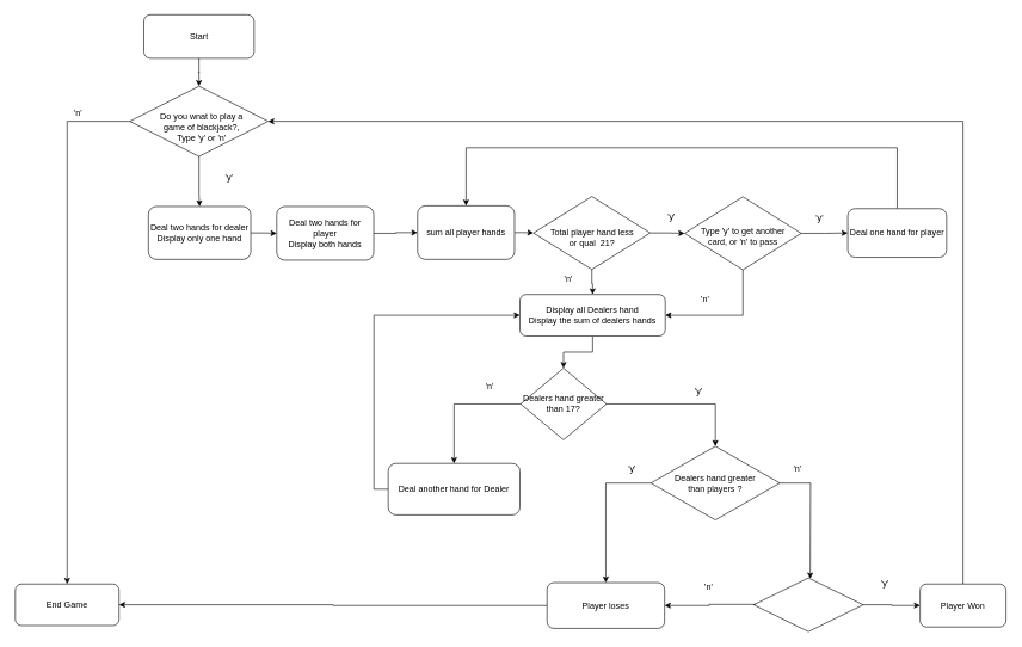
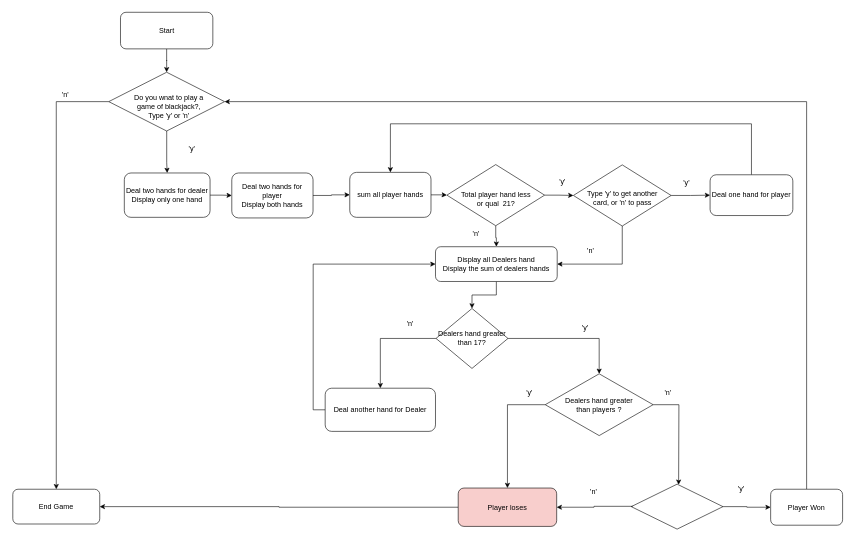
  <mxCell id="0" />
  <mxCell id="1" parent="0" />
  <mxCell id="2" style="edgeStyle=orthogonalEdgeStyle;rounded=0;orthogonalLoop=1;jettySize=auto;html=1;entryX=0.5;entryY=0;entryDx=0;entryDy=0;" edge="1" parent="1" source="3" target="7"><mxGeometry relative="1" as="geometry" /></mxCell>
  <mxCell id="3" value="Start" style="rounded=1;whiteSpace=wrap;html=1;" vertex="1" parent="1"><mxGeometry x="199.62" y="20" width="154" height="61" as="geometry" /></mxCell>
  <mxCell id="4" value="End Game" style="rounded=1;whiteSpace=wrap;html=1;" vertex="1" parent="1"><mxGeometry x="20" y="815.5" width="145" height="58" as="geometry" /></mxCell>
  <mxCell id="5" style="edgeStyle=orthogonalEdgeStyle;rounded=0;orthogonalLoop=1;jettySize=auto;html=1;entryX=0.5;entryY=0;entryDx=0;entryDy=0;" edge="1" parent="1" source="7" target="4"><mxGeometry relative="1" as="geometry" /></mxCell>
  <mxCell id="6" style="edgeStyle=orthogonalEdgeStyle;rounded=0;orthogonalLoop=1;jettySize=auto;html=1;entryX=0.5;entryY=0;entryDx=0;entryDy=0;" edge="1" parent="1" source="7" target="10"><mxGeometry relative="1" as="geometry"><mxPoint x="470" y="169" as="targetPoint" /><Array as="points"><mxPoint x="277" y="271" /><mxPoint x="278" y="271" /></Array></mxGeometry></mxCell>
  <mxCell id="7" value="" style="rhombus;whiteSpace=wrap;html=1;" vertex="1" parent="1"><mxGeometry x="180" y="120" width="193.25" height="98" as="geometry" /></mxCell>
  <mxCell id="8" value="Do you wnat to play a game of blackjack?, Type 'y' or 'n'" style="text;html=1;strokeColor=none;fillColor=none;align=center;verticalAlign=middle;whiteSpace=wrap;rounded=0;" vertex="1" parent="1"><mxGeometry x="214" y="170" width="132.75" height="14" as="geometry" /></mxCell>
  <mxCell id="9" style="edgeStyle=orthogonalEdgeStyle;rounded=0;orthogonalLoop=1;jettySize=auto;html=1;" edge="1" parent="1" source="10" target="22"><mxGeometry relative="1" as="geometry" /></mxCell>
  <mxCell id="10" value="Deal two hands for dealer &lt;br&gt;Display only one hand" style="rounded=1;whiteSpace=wrap;html=1;" vertex="1" parent="1"><mxGeometry x="206" y="288" width="143" height="74" as="geometry" /></mxCell>
  <mxCell id="11" value="'n'" style="text;html=1;strokeColor=none;fillColor=none;align=center;verticalAlign=middle;whiteSpace=wrap;rounded=0;" vertex="1" parent="1"><mxGeometry x="78" y="144" width="60" height="26" as="geometry" /></mxCell>
  <mxCell id="12" value="'y'" style="text;html=1;strokeColor=none;fillColor=none;align=center;verticalAlign=middle;whiteSpace=wrap;rounded=0;" vertex="1" parent="1"><mxGeometry x="289" y="235" width="60" height="26" as="geometry" /></mxCell>
  <mxCell id="13" style="edgeStyle=orthogonalEdgeStyle;rounded=0;orthogonalLoop=1;jettySize=auto;html=1;entryX=0;entryY=0.5;entryDx=0;entryDy=0;" edge="1" parent="1" source="15" target="50"><mxGeometry relative="1" as="geometry" /></mxCell>
  <mxCell id="14" style="edgeStyle=orthogonalEdgeStyle;rounded=0;orthogonalLoop=1;jettySize=auto;html=1;entryX=0.5;entryY=0;entryDx=0;entryDy=0;" edge="1" parent="1" source="15" target="18"><mxGeometry relative="1" as="geometry" /></mxCell>
  <mxCell id="15" value="" style="rhombus;whiteSpace=wrap;html=1;" vertex="1" parent="1"><mxGeometry x="744" y="274" width="163" height="102" as="geometry" /></mxCell>
  <mxCell id="16" value="Total player hand less or qual&amp;nbsp; 21?" style="text;html=1;strokeColor=none;fillColor=none;align=center;verticalAlign=middle;whiteSpace=wrap;rounded=0;" vertex="1" parent="1"><mxGeometry x="760.5" y="316" width="130" height="32" as="geometry" /></mxCell>
  <mxCell id="17" style="edgeStyle=orthogonalEdgeStyle;rounded=0;orthogonalLoop=1;jettySize=auto;html=1;entryX=0.5;entryY=0;entryDx=0;entryDy=0;" edge="1" parent="1" source="18" target="25"><mxGeometry relative="1" as="geometry" /></mxCell>
  <mxCell id="18" value="Display all Dealers hand&lt;br&gt;Display the sum of dealers hands" style="rounded=1;whiteSpace=wrap;html=1;" vertex="1" parent="1"><mxGeometry x="725" y="411" width="203" height="58" as="geometry" /></mxCell>
  <mxCell id="19" style="edgeStyle=orthogonalEdgeStyle;rounded=0;orthogonalLoop=1;jettySize=auto;html=1;entryX=0.5;entryY=0;entryDx=0;entryDy=0;exitX=0.5;exitY=0;exitDx=0;exitDy=0;" edge="1" parent="1" source="20" target="47"><mxGeometry relative="1" as="geometry"><Array as="points"><mxPoint x="1252" y="206" /><mxPoint x="650" y="206" /></Array></mxGeometry></mxCell>
  <mxCell id="20" value="Deal one hand for player" style="rounded=1;whiteSpace=wrap;html=1;" vertex="1" parent="1"><mxGeometry x="1183" y="291" width="138" height="68" as="geometry" /></mxCell>
  <mxCell id="21" style="edgeStyle=orthogonalEdgeStyle;rounded=0;orthogonalLoop=1;jettySize=auto;html=1;" edge="1" parent="1" source="22" target="47"><mxGeometry relative="1" as="geometry" /></mxCell>
  <mxCell id="22" value="Deal two hands for player&lt;br&gt;Display both hands" style="rounded=1;whiteSpace=wrap;html=1;" vertex="1" parent="1"><mxGeometry x="385.25" y="288" width="135.5" height="75" as="geometry" /></mxCell>
  <mxCell id="23" style="edgeStyle=orthogonalEdgeStyle;rounded=0;orthogonalLoop=1;jettySize=auto;html=1;entryX=0.5;entryY=0;entryDx=0;entryDy=0;exitX=0;exitY=0.5;exitDx=0;exitDy=0;" edge="1" parent="1" source="25" target="27"><mxGeometry relative="1" as="geometry"><mxPoint x="131" y="695" as="targetPoint" /><Array as="points"><mxPoint x="633" y="564" /></Array></mxGeometry></mxCell>
  <mxCell id="24" style="edgeStyle=orthogonalEdgeStyle;rounded=0;orthogonalLoop=1;jettySize=auto;html=1;exitX=1;exitY=0.5;exitDx=0;exitDy=0;entryX=0.5;entryY=0;entryDx=0;entryDy=0;" edge="1" parent="1" source="25" target="30"><mxGeometry relative="1" as="geometry" /></mxCell>
  <mxCell id="25" value="Dealers hand greater than 17?" style="rhombus;whiteSpace=wrap;html=1;" vertex="1" parent="1"><mxGeometry x="725.88" y="514" width="120" height="100" as="geometry" /></mxCell>
  <mxCell id="26" style="edgeStyle=orthogonalEdgeStyle;rounded=0;orthogonalLoop=1;jettySize=auto;html=1;entryX=0;entryY=0.5;entryDx=0;entryDy=0;exitX=0;exitY=0.5;exitDx=0;exitDy=0;" edge="1" parent="1" source="27" target="18"><mxGeometry relative="1" as="geometry" /></mxCell>
  <mxCell id="27" value="Deal another hand for Dealer" style="rounded=1;whiteSpace=wrap;html=1;" vertex="1" parent="1"><mxGeometry x="541" y="647" width="184" height="72" as="geometry" /></mxCell>
  <mxCell id="28" style="edgeStyle=orthogonalEdgeStyle;rounded=0;orthogonalLoop=1;jettySize=auto;html=1;entryX=0.5;entryY=0;entryDx=0;entryDy=0;" edge="1" parent="1" source="30" target="33"><mxGeometry relative="1" as="geometry"><Array as="points"><mxPoint x="845" y="675" /></Array></mxGeometry></mxCell>
  <mxCell id="29" style="edgeStyle=orthogonalEdgeStyle;rounded=0;orthogonalLoop=1;jettySize=auto;html=1;exitX=1;exitY=0.5;exitDx=0;exitDy=0;" edge="1" parent="1" source="30"><mxGeometry relative="1" as="geometry"><mxPoint x="1130.5" y="808" as="targetPoint" /></mxGeometry></mxCell>
  <mxCell id="30" value="" style="rhombus;whiteSpace=wrap;html=1;" vertex="1" parent="1"><mxGeometry x="908" y="623" width="180" height="103" as="geometry" /></mxCell>
  <mxCell id="31" value="Dealers hand greater than players ?" style="text;html=1;strokeColor=none;fillColor=none;align=center;verticalAlign=middle;whiteSpace=wrap;rounded=0;" vertex="1" parent="1"><mxGeometry x="933" y="658.5" width="130" height="32" as="geometry" /></mxCell>
  <mxCell id="32" style="edgeStyle=orthogonalEdgeStyle;rounded=0;orthogonalLoop=1;jettySize=auto;html=1;entryX=1;entryY=0.5;entryDx=0;entryDy=0;" edge="1" parent="1" source="33" target="4"><mxGeometry relative="1" as="geometry" /></mxCell>
- <mxCell id="33" value="Player loses" style="rounded=1;whiteSpace=wrap;html=1;" vertex="1" parent="1"><mxGeometry x="762.88" y="813.5" width="164.25" height="64" as="geometry" /></mxCell>
+ <mxCell id="33" value="Player loses" style="rounded=1;whiteSpace=wrap;html=1;fillColor=#f8cecc;" vertex="1" parent="1"><mxGeometry x="762.88" y="813.5" width="164.25" height="64" as="geometry" /></mxCell>
  <mxCell id="34" value="" style="rhombus;whiteSpace=wrap;html=1;" vertex="1" parent="1"><mxGeometry x="1051.5" y="807" width="153" height="75" as="geometry" /></mxCell>
  <mxCell id="35" style="edgeStyle=orthogonalEdgeStyle;rounded=0;orthogonalLoop=1;jettySize=auto;html=1;entryX=1;entryY=0.5;entryDx=0;entryDy=0;exitX=0.016;exitY=0.493;exitDx=0;exitDy=0;exitPerimeter=0;" edge="1" parent="1" source="34" target="33"><mxGeometry relative="1" as="geometry" /></mxCell>
  <mxCell id="36" style="edgeStyle=orthogonalEdgeStyle;rounded=0;orthogonalLoop=1;jettySize=auto;html=1;entryX=0;entryY=0.5;entryDx=0;entryDy=0;exitX=1;exitY=0.5;exitDx=0;exitDy=0;" edge="1" parent="1" source="34" target="38"><mxGeometry relative="1" as="geometry" /></mxCell>
  <mxCell id="37" style="edgeStyle=orthogonalEdgeStyle;rounded=0;orthogonalLoop=1;jettySize=auto;html=1;entryX=1;entryY=0.5;entryDx=0;entryDy=0;" edge="1" parent="1" source="38" target="7"><mxGeometry relative="1" as="geometry"><Array as="points"><mxPoint x="1344" y="169" /></Array></mxGeometry></mxCell>
  <mxCell id="38" value="Player Won" style="rounded=1;whiteSpace=wrap;html=1;" vertex="1" parent="1"><mxGeometry x="1284" y="815.5" width="120" height="60" as="geometry" /></mxCell>
  <mxCell id="39" value="'y'" style="text;html=1;strokeColor=none;fillColor=none;align=center;verticalAlign=middle;whiteSpace=wrap;rounded=0;" vertex="1" parent="1"><mxGeometry x="1114" y="291" width="60" height="26" as="geometry" /></mxCell>
  <mxCell id="40" value="'y'" style="text;html=1;strokeColor=none;fillColor=none;align=center;verticalAlign=middle;whiteSpace=wrap;rounded=0;" vertex="1" parent="1"><mxGeometry x="945.25" y="533" width="60" height="26" as="geometry" /></mxCell>
  <mxCell id="41" value="'y'" style="text;html=1;strokeColor=none;fillColor=none;align=center;verticalAlign=middle;whiteSpace=wrap;rounded=0;" vertex="1" parent="1"><mxGeometry x="1204.5" y="802" width="60" height="26" as="geometry" /></mxCell>
  <mxCell id="42" value="'y'" style="text;html=1;strokeColor=none;fillColor=none;align=center;verticalAlign=middle;whiteSpace=wrap;rounded=0;" vertex="1" parent="1"><mxGeometry x="852" y="642" width="60" height="26" as="geometry" /></mxCell>
  <mxCell id="43" value="'n'" style="text;html=1;strokeColor=none;fillColor=none;align=center;verticalAlign=middle;whiteSpace=wrap;rounded=0;" vertex="1" parent="1"><mxGeometry x="762.88" y="376" width="60" height="26" as="geometry" /></mxCell>
  <mxCell id="44" value="'n'" style="text;html=1;strokeColor=none;fillColor=none;align=center;verticalAlign=middle;whiteSpace=wrap;rounded=0;" vertex="1" parent="1"><mxGeometry x="653" y="526" width="60" height="26" as="geometry" /></mxCell>
  <mxCell id="45" value="'n'" style="text;html=1;strokeColor=none;fillColor=none;align=center;verticalAlign=middle;whiteSpace=wrap;rounded=0;" vertex="1" parent="1"><mxGeometry x="1083" y="642" width="60" height="26" as="geometry" /></mxCell>
  <mxCell id="46" style="edgeStyle=orthogonalEdgeStyle;rounded=0;orthogonalLoop=1;jettySize=auto;html=1;entryX=0;entryY=0.5;entryDx=0;entryDy=0;" edge="1" parent="1" source="47" target="15"><mxGeometry relative="1" as="geometry" /></mxCell>
  <mxCell id="47" value="sum all player hands" style="rounded=1;whiteSpace=wrap;html=1;" vertex="1" parent="1"><mxGeometry x="582" y="287" width="135.5" height="75" as="geometry" /></mxCell>
  <mxCell id="48" style="edgeStyle=orthogonalEdgeStyle;rounded=0;orthogonalLoop=1;jettySize=auto;html=1;" edge="1" parent="1" source="50" target="20"><mxGeometry relative="1" as="geometry" /></mxCell>
  <mxCell id="49" style="edgeStyle=orthogonalEdgeStyle;rounded=0;orthogonalLoop=1;jettySize=auto;html=1;entryX=1;entryY=0.5;entryDx=0;entryDy=0;exitX=0.5;exitY=1;exitDx=0;exitDy=0;" edge="1" parent="1" source="50" target="18"><mxGeometry relative="1" as="geometry" /></mxCell>
  <mxCell id="50" value="" style="rhombus;whiteSpace=wrap;html=1;" vertex="1" parent="1"><mxGeometry x="955" y="274.5" width="163" height="102" as="geometry" /></mxCell>
  <mxCell id="51" value="Type 'y' to get another card, or 'n' to pass" style="text;html=1;strokeColor=none;fillColor=none;align=center;verticalAlign=middle;whiteSpace=wrap;rounded=0;" vertex="1" parent="1"><mxGeometry x="967.75" y="312" width="137.5" height="36" as="geometry" /></mxCell>
  <mxCell id="52" value="'y'" style="text;html=1;strokeColor=none;fillColor=none;align=center;verticalAlign=middle;whiteSpace=wrap;rounded=0;" vertex="1" parent="1"><mxGeometry x="907" y="290" width="60" height="26" as="geometry" /></mxCell>
  <mxCell id="53" value="'n'" style="text;html=1;strokeColor=none;fillColor=none;align=center;verticalAlign=middle;whiteSpace=wrap;rounded=0;" vertex="1" parent="1"><mxGeometry x="954" y="405" width="60" height="26" as="geometry" /></mxCell>
  <mxCell id="54" value="'n'" style="text;html=1;strokeColor=none;fillColor=none;align=center;verticalAlign=middle;whiteSpace=wrap;rounded=0;" vertex="1" parent="1"><mxGeometry x="959" y="807" width="60" height="26" as="geometry" /></mxCell>
